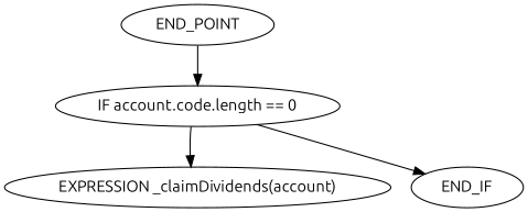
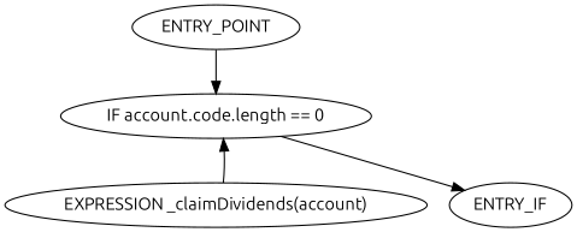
  digraph {
    fontname=Ubuntu
    node [fontname=Ubuntu]
    edge [fontname=Ubuntu]
-   n1 [label=END_POINT]
+   n1 [label=ENTRY_POINT]
    n2 [label="IF account.code.length == 0"]
    n3 [label="EXPRESSION _claimDividends(account)"]
-   n4 [label=END_IF]
+   n4 [label=ENTRY_IF]
    n1 -> n2
-   n2 -> n3
+   n3 -> n2
    n2 -> n4
  }
